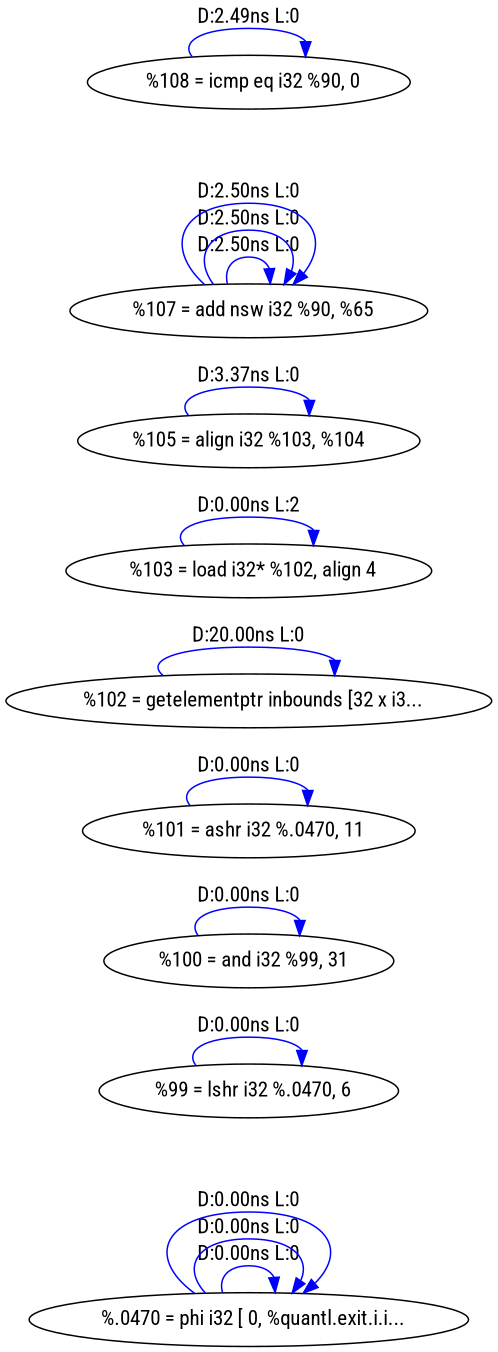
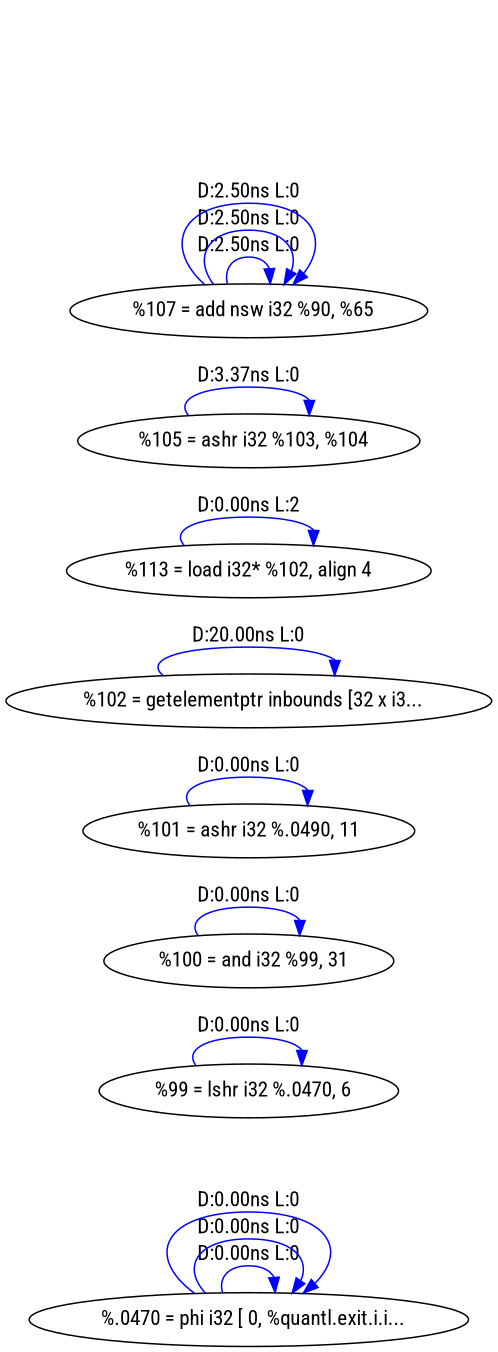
  digraph {
    fontname="Roboto Condensed"
    rankdir=LR
    node [fontname="Roboto Condensed"]
    edge [color=blue fontname="Roboto Condensed"]
    n1 [label="  %.0470 = phi i32 [ 0, %quantl.exit.i.i..."]
    n2 [label="  %99 = lshr i32 %.0470, 6"]
    n3 [label="  %100 = and i32 %99, 31"]
-   n4 [label="  %101 = ashr i32 %.0470, 11"]
+   n4 [label="%101 = ashr i32 %.0490, 11"]
    n5 [label="  %102 = getelementptr inbounds [32 x i3..."]
-   n6 [label="  %103 = load i32* %102, align 4"]
-   n7 [label="%105 = align i32 %103, %104"]
+   n6 [label="%113 = load i32* %102, align 4"]
+   n7 [label="  %105 = ashr i32 %103, %104"]
    n8 [label="  %107 = add nsw i32 %90, %65"]
-   n9 [label="  %108 = icmp eq i32 %90, 0"]
    n1 -> n1 [label="D:0.00ns L:0"]
    n1 -> n1 [label="D:0.00ns L:0"]
    n1 -> n1 [label="D:0.00ns L:0"]
    n2 -> n2 [label="D:0.00ns L:0"]
    n3 -> n3 [label="D:0.00ns L:0"]
    n4 -> n4 [label="D:0.00ns L:0"]
    n5 -> n5 [label="D:20.00ns L:0"]
    n6 -> n6 [label="D:0.00ns L:2"]
    n7 -> n7 [label="D:3.37ns L:0"]
    n8 -> n8 [label="D:2.50ns L:0"]
    n8 -> n8 [label="D:2.50ns L:0"]
    n8 -> n8 [label="D:2.50ns L:0"]
-   n9 -> n9 [label="D:2.49ns L:0"]
  }
